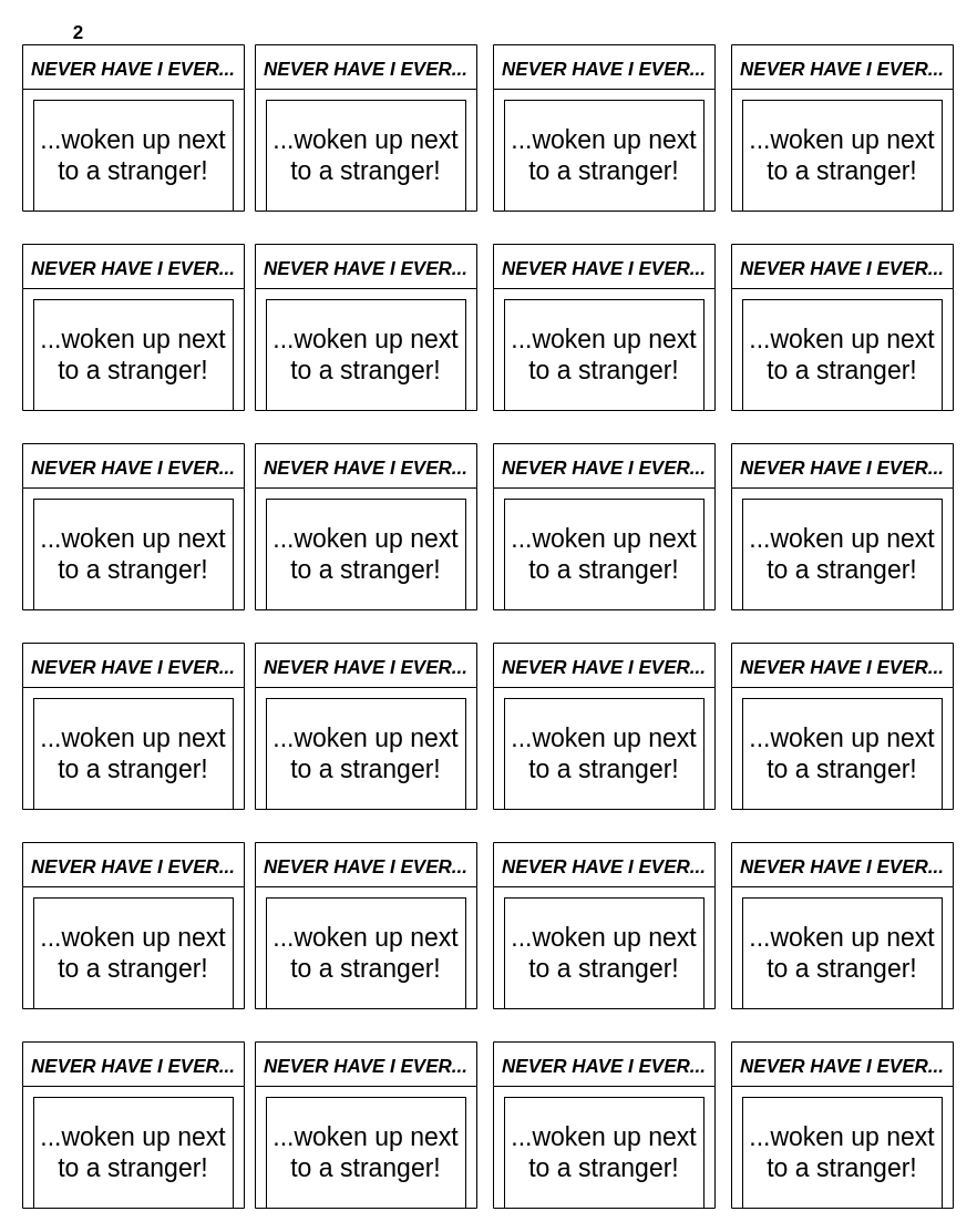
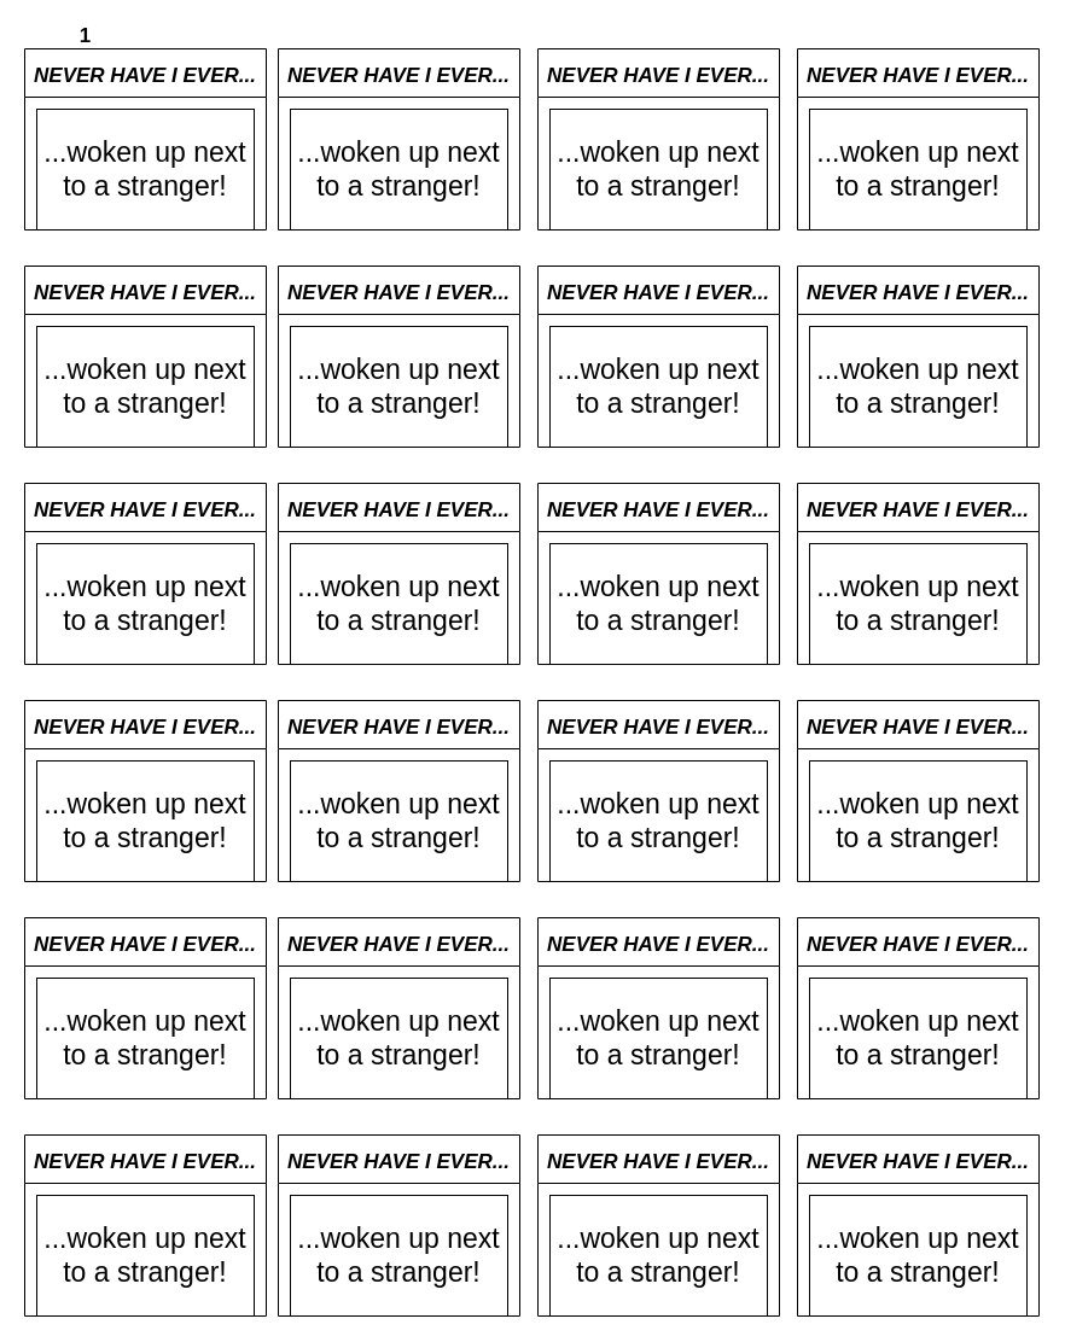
  <mxCell id="0" />
  <mxCell id="1" parent="0" />
  <mxCell id="2" value="NEVER HAVE I EVER..." style="swimlane;fontStyle=3;fontSize=17;startSize=40;" vertex="1" parent="1"><mxGeometry x="660" y="40" width="200" height="150" as="geometry" /></mxCell>
  <mxCell id="3" value="&lt;font style=&quot;font-size: 23px;&quot;&gt;...woken up next to a stranger!&lt;/font&gt;" style="whiteSpace=wrap;html=1;" vertex="1" parent="2"><mxGeometry x="10" y="50" width="180" height="100" as="geometry" /></mxCell>
  <mxCell id="4" value="NEVER HAVE I EVER..." style="swimlane;fontStyle=3;fontSize=17;startSize=40;" vertex="1" parent="1"><mxGeometry x="660" y="220" width="200" height="150" as="geometry" /></mxCell>
  <mxCell id="5" value="&lt;font style=&quot;font-size: 23px;&quot;&gt;...woken up next to a stranger!&lt;/font&gt;" style="whiteSpace=wrap;html=1;" vertex="1" parent="4"><mxGeometry x="10" y="50" width="180" height="100" as="geometry" /></mxCell>
  <mxCell id="6" value="NEVER HAVE I EVER..." style="swimlane;fontStyle=3;fontSize=17;startSize=40;" vertex="1" parent="1"><mxGeometry x="660" y="400" width="200" height="150" as="geometry" /></mxCell>
  <mxCell id="7" value="&lt;font style=&quot;font-size: 23px;&quot;&gt;...woken up next to a stranger!&lt;/font&gt;" style="whiteSpace=wrap;html=1;" vertex="1" parent="6"><mxGeometry x="10" y="50" width="180" height="100" as="geometry" /></mxCell>
  <mxCell id="8" value="NEVER HAVE I EVER..." style="swimlane;fontStyle=3;fontSize=17;startSize=40;" vertex="1" parent="1"><mxGeometry x="660" y="580" width="200" height="150" as="geometry" /></mxCell>
  <mxCell id="9" value="&lt;font style=&quot;font-size: 23px;&quot;&gt;...woken up next to a stranger!&lt;/font&gt;" style="whiteSpace=wrap;html=1;" vertex="1" parent="8"><mxGeometry x="10" y="50" width="180" height="100" as="geometry" /></mxCell>
  <mxCell id="10" value="NEVER HAVE I EVER..." style="swimlane;fontStyle=3;fontSize=17;startSize=40;" vertex="1" parent="1"><mxGeometry x="660" y="760" width="200" height="150" as="geometry" /></mxCell>
  <mxCell id="11" value="&lt;font style=&quot;font-size: 23px;&quot;&gt;...woken up next to a stranger!&lt;/font&gt;" style="whiteSpace=wrap;html=1;" vertex="1" parent="10"><mxGeometry x="10" y="50" width="180" height="100" as="geometry" /></mxCell>
  <mxCell id="12" value="NEVER HAVE I EVER..." style="swimlane;fontStyle=3;fontSize=17;startSize=40;" vertex="1" parent="1"><mxGeometry x="660" y="940" width="200" height="150" as="geometry" /></mxCell>
  <mxCell id="13" value="&lt;font style=&quot;font-size: 23px;&quot;&gt;...woken up next to a stranger!&lt;/font&gt;" style="whiteSpace=wrap;html=1;" vertex="1" parent="12"><mxGeometry x="10" y="50" width="180" height="100" as="geometry" /></mxCell>
  <mxCell id="14" value="NEVER HAVE I EVER..." style="swimlane;fontStyle=3;fontSize=17;startSize=40;" vertex="1" parent="1"><mxGeometry x="445" y="40" width="200" height="150" as="geometry" /></mxCell>
  <mxCell id="15" value="&lt;font style=&quot;font-size: 23px;&quot;&gt;...woken up next to a stranger!&lt;/font&gt;" style="whiteSpace=wrap;html=1;" vertex="1" parent="14"><mxGeometry x="10" y="50" width="180" height="100" as="geometry" /></mxCell>
  <mxCell id="16" value="NEVER HAVE I EVER..." style="swimlane;fontStyle=3;fontSize=17;startSize=40;" vertex="1" parent="1"><mxGeometry x="445" y="220" width="200" height="150" as="geometry" /></mxCell>
  <mxCell id="17" value="&lt;font style=&quot;font-size: 23px;&quot;&gt;...woken up next to a stranger!&lt;/font&gt;" style="whiteSpace=wrap;html=1;" vertex="1" parent="16"><mxGeometry x="10" y="50" width="180" height="100" as="geometry" /></mxCell>
  <mxCell id="18" value="NEVER HAVE I EVER..." style="swimlane;fontStyle=3;fontSize=17;startSize=40;" vertex="1" parent="1"><mxGeometry x="445" y="400" width="200" height="150" as="geometry" /></mxCell>
  <mxCell id="19" value="&lt;font style=&quot;font-size: 23px;&quot;&gt;...woken up next to a stranger!&lt;/font&gt;" style="whiteSpace=wrap;html=1;" vertex="1" parent="18"><mxGeometry x="10" y="50" width="180" height="100" as="geometry" /></mxCell>
  <mxCell id="20" value="NEVER HAVE I EVER..." style="swimlane;fontStyle=3;fontSize=17;startSize=40;" vertex="1" parent="1"><mxGeometry x="445" y="580" width="200" height="150" as="geometry" /></mxCell>
  <mxCell id="21" value="&lt;font style=&quot;font-size: 23px;&quot;&gt;...woken up next to a stranger!&lt;/font&gt;" style="whiteSpace=wrap;html=1;" vertex="1" parent="20"><mxGeometry x="10" y="50" width="180" height="100" as="geometry" /></mxCell>
  <mxCell id="22" value="NEVER HAVE I EVER..." style="swimlane;fontStyle=3;fontSize=17;startSize=40;" vertex="1" parent="1"><mxGeometry x="445" y="760" width="200" height="150" as="geometry" /></mxCell>
  <mxCell id="23" value="&lt;font style=&quot;font-size: 23px;&quot;&gt;...woken up next to a stranger!&lt;/font&gt;" style="whiteSpace=wrap;html=1;" vertex="1" parent="22"><mxGeometry x="10" y="50" width="180" height="100" as="geometry" /></mxCell>
  <mxCell id="24" value="NEVER HAVE I EVER..." style="swimlane;fontStyle=3;fontSize=17;startSize=40;" vertex="1" parent="1"><mxGeometry x="445" y="940" width="200" height="150" as="geometry" /></mxCell>
  <mxCell id="25" value="&lt;font style=&quot;font-size: 23px;&quot;&gt;...woken up next to a stranger!&lt;/font&gt;" style="whiteSpace=wrap;html=1;" vertex="1" parent="24"><mxGeometry x="10" y="50" width="180" height="100" as="geometry" /></mxCell>
  <mxCell id="26" value="NEVER HAVE I EVER..." style="swimlane;fontStyle=3;fontSize=17;startSize=40;" vertex="1" parent="1"><mxGeometry x="230" y="40" width="200" height="150" as="geometry" /></mxCell>
  <mxCell id="27" value="&lt;font style=&quot;font-size: 23px;&quot;&gt;...woken up next to a stranger!&lt;/font&gt;" style="whiteSpace=wrap;html=1;" vertex="1" parent="26"><mxGeometry x="10" y="50" width="180" height="100" as="geometry" /></mxCell>
  <mxCell id="28" value="NEVER HAVE I EVER..." style="swimlane;fontStyle=3;fontSize=17;startSize=40;" vertex="1" parent="1"><mxGeometry x="230" y="220" width="200" height="150" as="geometry" /></mxCell>
  <mxCell id="29" value="&lt;font style=&quot;font-size: 23px;&quot;&gt;...woken up next to a stranger!&lt;/font&gt;" style="whiteSpace=wrap;html=1;" vertex="1" parent="28"><mxGeometry x="10" y="50" width="180" height="100" as="geometry" /></mxCell>
  <mxCell id="30" value="NEVER HAVE I EVER..." style="swimlane;fontStyle=3;fontSize=17;startSize=40;" vertex="1" parent="1"><mxGeometry x="230" y="400" width="200" height="150" as="geometry" /></mxCell>
  <mxCell id="31" value="&lt;font style=&quot;font-size: 23px;&quot;&gt;...woken up next to a stranger!&lt;/font&gt;" style="whiteSpace=wrap;html=1;" vertex="1" parent="30"><mxGeometry x="10" y="50" width="180" height="100" as="geometry" /></mxCell>
  <mxCell id="32" value="NEVER HAVE I EVER..." style="swimlane;fontStyle=3;fontSize=17;startSize=40;" vertex="1" parent="1"><mxGeometry x="230" y="580" width="200" height="150" as="geometry" /></mxCell>
  <mxCell id="33" value="&lt;font style=&quot;font-size: 23px;&quot;&gt;...woken up next to a stranger!&lt;/font&gt;" style="whiteSpace=wrap;html=1;" vertex="1" parent="32"><mxGeometry x="10" y="50" width="180" height="100" as="geometry" /></mxCell>
  <mxCell id="34" value="NEVER HAVE I EVER..." style="swimlane;fontStyle=3;fontSize=17;startSize=40;" vertex="1" parent="1"><mxGeometry x="230" y="760" width="200" height="150" as="geometry" /></mxCell>
  <mxCell id="35" value="&lt;font style=&quot;font-size: 23px;&quot;&gt;...woken up next to a stranger!&lt;/font&gt;" style="whiteSpace=wrap;html=1;" vertex="1" parent="34"><mxGeometry x="10" y="50" width="180" height="100" as="geometry" /></mxCell>
  <mxCell id="36" value="NEVER HAVE I EVER..." style="swimlane;fontStyle=3;fontSize=17;startSize=40;" vertex="1" parent="1"><mxGeometry x="230" y="940" width="200" height="150" as="geometry" /></mxCell>
  <mxCell id="37" value="&lt;font style=&quot;font-size: 23px;&quot;&gt;...woken up next to a stranger!&lt;/font&gt;" style="whiteSpace=wrap;html=1;" vertex="1" parent="36"><mxGeometry x="10" y="50" width="180" height="100" as="geometry" /></mxCell>
  <mxCell id="38" value="NEVER HAVE I EVER..." style="swimlane;fontStyle=3;fontSize=17;startSize=40;" vertex="1" parent="1"><mxGeometry y="40" width="200" height="150" as="geometry" x="20" /></mxCell>
  <mxCell id="39" value="&lt;font style=&quot;font-size: 23px;&quot;&gt;...woken up next to a stranger!&lt;/font&gt;" style="whiteSpace=wrap;html=1;" vertex="1" parent="38"><mxGeometry x="10" y="50" width="180" height="100" as="geometry" /></mxCell>
  <mxCell id="40" value="NEVER HAVE I EVER..." style="swimlane;fontStyle=3;fontSize=17;startSize=40;" vertex="1" parent="1"><mxGeometry y="220" width="200" height="150" as="geometry" x="20" /></mxCell>
  <mxCell id="41" value="&lt;font style=&quot;font-size: 23px;&quot;&gt;...woken up next to a stranger!&lt;/font&gt;" style="whiteSpace=wrap;html=1;" vertex="1" parent="40"><mxGeometry x="10" y="50" width="180" height="100" as="geometry" /></mxCell>
  <mxCell id="42" value="NEVER HAVE I EVER..." style="swimlane;fontStyle=3;fontSize=17;startSize=40;" vertex="1" parent="1"><mxGeometry y="400" width="200" height="150" as="geometry" x="20" /></mxCell>
  <mxCell id="43" value="&lt;font style=&quot;font-size: 23px;&quot;&gt;...woken up next to a stranger!&lt;/font&gt;" style="whiteSpace=wrap;html=1;" vertex="1" parent="42"><mxGeometry x="10" y="50" width="180" height="100" as="geometry" /></mxCell>
  <mxCell id="44" value="NEVER HAVE I EVER..." style="swimlane;fontStyle=3;fontSize=17;startSize=40;" vertex="1" parent="1"><mxGeometry y="580" width="200" height="150" as="geometry" x="20" /></mxCell>
  <mxCell id="45" value="&lt;font style=&quot;font-size: 23px;&quot;&gt;...woken up next to a stranger!&lt;/font&gt;" style="whiteSpace=wrap;html=1;" vertex="1" parent="44"><mxGeometry x="10" y="50" width="180" height="100" as="geometry" /></mxCell>
  <mxCell id="46" value="NEVER HAVE I EVER..." style="swimlane;fontStyle=3;fontSize=17;startSize=40;" vertex="1" parent="1"><mxGeometry y="760" width="200" height="150" as="geometry" x="20" /></mxCell>
  <mxCell id="47" value="&lt;font style=&quot;font-size: 23px;&quot;&gt;...woken up next to a stranger!&lt;/font&gt;" style="whiteSpace=wrap;html=1;" vertex="1" parent="46"><mxGeometry x="10" y="50" width="180" height="100" as="geometry" /></mxCell>
  <mxCell id="48" value="NEVER HAVE I EVER..." style="swimlane;fontStyle=3;fontSize=17;startSize=40;" vertex="1" parent="1"><mxGeometry y="940" width="200" height="150" as="geometry" x="20" /></mxCell>
  <mxCell id="49" value="&lt;font style=&quot;font-size: 23px;&quot;&gt;...woken up next to a stranger!&lt;/font&gt;" style="whiteSpace=wrap;html=1;" vertex="1" parent="48"><mxGeometry x="10" y="50" width="180" height="100" as="geometry" /></mxCell>
- <mxCell id="50" value="2" style="text;strokeColor=none;fillColor=none;html=1;fontSize=17;fontStyle=1;verticalAlign=middle;align=center;" vertex="1" parent="1"><mxGeometry y="20" width="100" height="20" as="geometry" x="20" /></mxCell>
+ <mxCell id="50" value="1" style="text;strokeColor=none;fillColor=none;html=1;fontSize=17;fontStyle=1;verticalAlign=middle;align=center;" vertex="1" parent="1"><mxGeometry y="20" width="100" height="20" as="geometry" x="20" /></mxCell>
